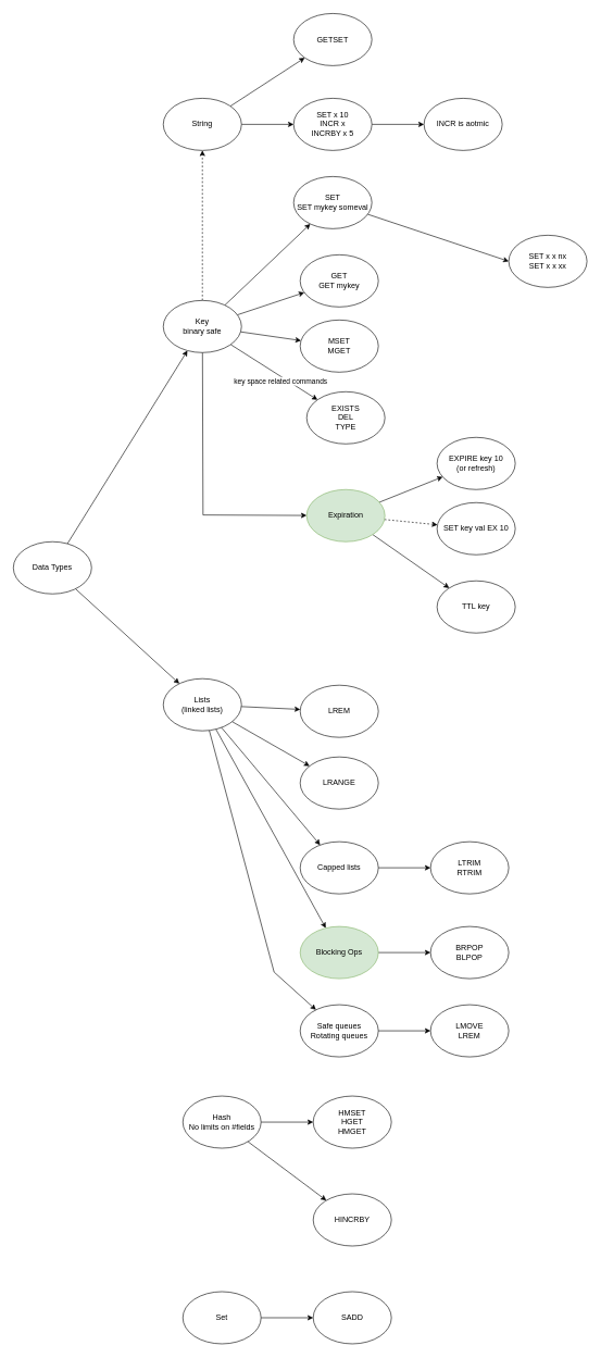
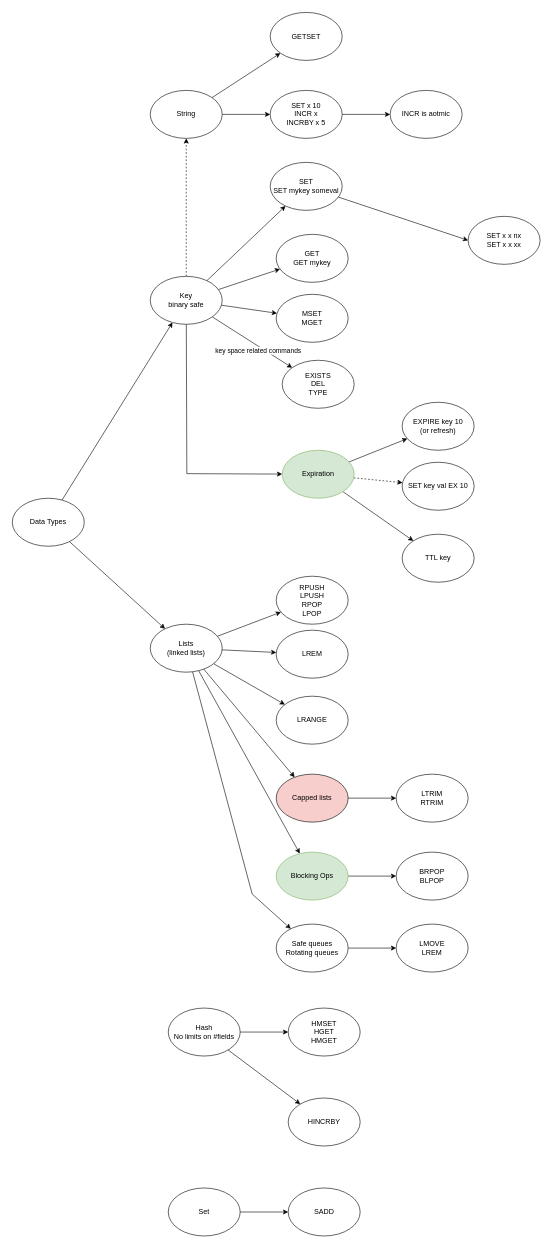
  <mxCell id="0" />
  <mxCell id="1" parent="0" />
  <mxCell id="2" value="" style="rounded=0;orthogonalLoop=1;jettySize=auto;html=1;" edge="1" parent="1" source="4" target="12"><mxGeometry relative="1" as="geometry" /></mxCell>
  <mxCell id="3" value="" style="edgeStyle=none;rounded=0;orthogonalLoop=1;jettySize=auto;html=1;" edge="1" parent="1" source="4" target="39"><mxGeometry relative="1" as="geometry" /></mxCell>
  <mxCell id="4" value="Data Types" style="ellipse;whiteSpace=wrap;html=1;" vertex="1" parent="1"><mxGeometry y="830" width="120" height="80" as="geometry" x="20" /></mxCell>
  <mxCell id="5" value="" style="edgeStyle=none;rounded=0;orthogonalLoop=1;jettySize=auto;html=1;" edge="1" parent="1" source="12" target="14"><mxGeometry relative="1" as="geometry" /></mxCell>
  <mxCell id="6" value="" style="edgeStyle=none;rounded=0;orthogonalLoop=1;jettySize=auto;html=1;" edge="1" parent="1" source="12" target="15"><mxGeometry relative="1" as="geometry" /></mxCell>
  <mxCell id="7" style="edgeStyle=none;rounded=0;orthogonalLoop=1;jettySize=auto;html=1;entryX=0.5;entryY=1;entryDx=0;entryDy=0;dashed=1;" edge="1" parent="1" source="12" target="19"><mxGeometry relative="1" as="geometry" /></mxCell>
  <mxCell id="8" value="" style="edgeStyle=none;rounded=0;orthogonalLoop=1;jettySize=auto;html=1;" edge="1" parent="1" source="12" target="24"><mxGeometry relative="1" as="geometry" /></mxCell>
  <mxCell id="9" value="" style="rounded=0;orthogonalLoop=1;jettySize=auto;html=1;" edge="1" parent="1" source="12" target="25"><mxGeometry relative="1" as="geometry" /></mxCell>
  <mxCell id="10" value="key space related commands" style="edgeLabel;html=1;align=center;verticalAlign=middle;resizable=0;points=[];" vertex="1" connectable="0" parent="9"><mxGeometry x="0.097" y="1" relative="1" as="geometry"><mxPoint x="2.66" y="10" as="offset" /></mxGeometry></mxCell>
  <mxCell id="11" value="" style="edgeStyle=none;rounded=0;orthogonalLoop=1;jettySize=auto;html=1;" edge="1" parent="1" source="12" target="29"><mxGeometry relative="1" as="geometry"><Array as="points"><mxPoint x="311" y="789" /></Array></mxGeometry></mxCell>
  <mxCell id="12" value="Key&lt;br&gt;binary safe" style="ellipse;whiteSpace=wrap;html=1;" vertex="1" parent="1"><mxGeometry x="250" y="460" width="120" height="80" as="geometry" /></mxCell>
  <mxCell id="13" style="edgeStyle=none;rounded=0;orthogonalLoop=1;jettySize=auto;html=1;entryX=0;entryY=0.5;entryDx=0;entryDy=0;" edge="1" parent="1" source="14" target="16"><mxGeometry relative="1" as="geometry" /></mxCell>
  <mxCell id="14" value="SET&lt;br&gt;SET mykey someval" style="ellipse;whiteSpace=wrap;html=1;" vertex="1" parent="1"><mxGeometry x="450" y="270" width="120" height="80" as="geometry" /></mxCell>
  <mxCell id="15" value="GET&lt;br&gt;GET mykey" style="ellipse;whiteSpace=wrap;html=1;" vertex="1" parent="1"><mxGeometry x="460" y="390" width="120" height="80" as="geometry" /></mxCell>
  <mxCell id="16" value="SET x x nx&lt;br&gt;SET x x xx" style="ellipse;whiteSpace=wrap;html=1;" vertex="1" parent="1"><mxGeometry x="780" y="360" width="120" height="80" as="geometry" /></mxCell>
  <mxCell id="17" value="" style="edgeStyle=none;rounded=0;orthogonalLoop=1;jettySize=auto;html=1;" edge="1" parent="1" source="19" target="21"><mxGeometry relative="1" as="geometry" /></mxCell>
  <mxCell id="18" value="" style="edgeStyle=none;rounded=0;orthogonalLoop=1;jettySize=auto;html=1;" edge="1" parent="1" source="19" target="23"><mxGeometry relative="1" as="geometry" /></mxCell>
  <mxCell id="19" value="String" style="ellipse;whiteSpace=wrap;html=1;" vertex="1" parent="1"><mxGeometry x="250" y="150" width="120" height="80" as="geometry" /></mxCell>
  <mxCell id="20" value="" style="edgeStyle=none;rounded=0;orthogonalLoop=1;jettySize=auto;html=1;" edge="1" parent="1" source="21" target="22"><mxGeometry relative="1" as="geometry" /></mxCell>
  <mxCell id="21" value="SET x 10&lt;br&gt;INCR x&lt;br&gt;INCRBY x 5" style="ellipse;whiteSpace=wrap;html=1;" vertex="1" parent="1"><mxGeometry x="450" y="150" width="120" height="80" as="geometry" /></mxCell>
  <mxCell id="22" value="INCR is aotmic" style="ellipse;whiteSpace=wrap;html=1;" vertex="1" parent="1"><mxGeometry x="650" y="150" width="120" height="80" as="geometry" /></mxCell>
  <mxCell id="23" value="GETSET" style="ellipse;whiteSpace=wrap;html=1;" vertex="1" parent="1"><mxGeometry x="450" y="20" width="120" height="80" as="geometry" /></mxCell>
  <mxCell id="24" value="MSET&lt;br&gt;MGET" style="ellipse;whiteSpace=wrap;html=1;" vertex="1" parent="1"><mxGeometry x="460" y="490" width="120" height="80" as="geometry" /></mxCell>
  <mxCell id="25" value="EXISTS&lt;br&gt;DEL&lt;br&gt;TYPE" style="ellipse;whiteSpace=wrap;html=1;" vertex="1" parent="1"><mxGeometry x="470" y="600" width="120" height="80" as="geometry" /></mxCell>
  <mxCell id="26" value="" style="edgeStyle=none;rounded=0;orthogonalLoop=1;jettySize=auto;html=1;" edge="1" parent="1" source="29" target="30"><mxGeometry relative="1" as="geometry" /></mxCell>
  <mxCell id="27" value="" style="edgeStyle=none;rounded=0;orthogonalLoop=1;jettySize=auto;html=1;dashed=1;" edge="1" parent="1" source="29" target="31"><mxGeometry relative="1" as="geometry" /></mxCell>
  <mxCell id="28" value="" style="edgeStyle=none;rounded=0;orthogonalLoop=1;jettySize=auto;html=1;" edge="1" parent="1" source="29" target="32"><mxGeometry relative="1" as="geometry" /></mxCell>
  <mxCell id="29" value="Expiration" style="ellipse;whiteSpace=wrap;html=1;fillColor=#d5e8d4;strokeColor=#82b366;" vertex="1" parent="1"><mxGeometry x="470" y="750" width="120" height="80" as="geometry" /></mxCell>
  <mxCell id="30" value="EXPIRE key 10&lt;br&gt;(or refresh)" style="ellipse;whiteSpace=wrap;html=1;" vertex="1" parent="1"><mxGeometry x="670" y="670" width="120" height="80" as="geometry" /></mxCell>
  <mxCell id="31" value="SET key val EX 10" style="ellipse;whiteSpace=wrap;html=1;" vertex="1" parent="1"><mxGeometry x="670" y="770" width="120" height="80" as="geometry" /></mxCell>
  <mxCell id="32" value="TTL key" style="ellipse;whiteSpace=wrap;html=1;" vertex="1" parent="1"><mxGeometry x="670" y="890" width="120" height="80" as="geometry" /></mxCell>
+ <mxCell id="33" value="" style="edgeStyle=none;rounded=0;orthogonalLoop=1;jettySize=auto;html=1;" edge="1" parent="1" source="39" target="40"><mxGeometry relative="1" as="geometry" /></mxCell>
  <mxCell id="34" value="" style="edgeStyle=none;rounded=0;orthogonalLoop=1;jettySize=auto;html=1;" edge="1" parent="1" source="39" target="41"><mxGeometry relative="1" as="geometry" /></mxCell>
  <mxCell id="35" value="" style="edgeStyle=none;rounded=0;orthogonalLoop=1;jettySize=auto;html=1;" edge="1" parent="1" source="39" target="42"><mxGeometry relative="1" as="geometry" /></mxCell>
  <mxCell id="36" value="" style="edgeStyle=none;rounded=0;orthogonalLoop=1;jettySize=auto;html=1;" edge="1" parent="1" source="39" target="44"><mxGeometry relative="1" as="geometry" /></mxCell>
  <mxCell id="37" value="" style="edgeStyle=none;rounded=0;orthogonalLoop=1;jettySize=auto;html=1;" edge="1" parent="1" source="39" target="47"><mxGeometry relative="1" as="geometry" /></mxCell>
  <mxCell id="38" value="" style="edgeStyle=none;rounded=0;orthogonalLoop=1;jettySize=auto;html=1;" edge="1" parent="1" source="39" target="50"><mxGeometry relative="1" as="geometry"><Array as="points"><mxPoint x="420" y="1490" /></Array></mxGeometry></mxCell>
  <mxCell id="39" value="Lists&lt;br&gt;(linked lists)" style="ellipse;whiteSpace=wrap;html=1;" vertex="1" parent="1"><mxGeometry x="250" y="1040" width="120" height="80" as="geometry" /></mxCell>
+ <mxCell id="40" value="RPUSH&lt;br&gt;LPUSH&lt;br&gt;RPOP&lt;br&gt;LPOP" style="ellipse;whiteSpace=wrap;html=1;" vertex="1" parent="1"><mxGeometry x="460" y="960" width="120" height="80" as="geometry" /></mxCell>
  <mxCell id="41" value="LRANGE" style="ellipse;whiteSpace=wrap;html=1;" vertex="1" parent="1"><mxGeometry x="460" y="1160" width="120" height="80" as="geometry" /></mxCell>
  <mxCell id="42" value="LREM" style="ellipse;whiteSpace=wrap;html=1;" vertex="1" parent="1"><mxGeometry x="460" y="1050" width="120" height="80" as="geometry" /></mxCell>
  <mxCell id="43" value="" style="edgeStyle=none;rounded=0;orthogonalLoop=1;jettySize=auto;html=1;" edge="1" parent="1" source="44" target="45"><mxGeometry relative="1" as="geometry" /></mxCell>
- <mxCell id="44" value="Capped lists" style="ellipse;whiteSpace=wrap;html=1;" vertex="1" parent="1"><mxGeometry x="460" y="1290" width="120" height="80" as="geometry" /></mxCell>
+ <mxCell id="44" value="Capped lists" style="ellipse;whiteSpace=wrap;html=1;fillColor=#f8cecc;" vertex="1" parent="1"><mxGeometry x="460" y="1290" width="120" height="80" as="geometry" /></mxCell>
  <mxCell id="45" value="LTRIM&lt;br&gt;RTRIM" style="ellipse;whiteSpace=wrap;html=1;" vertex="1" parent="1"><mxGeometry x="660" y="1290" width="120" height="80" as="geometry" /></mxCell>
  <mxCell id="46" value="" style="edgeStyle=none;rounded=0;orthogonalLoop=1;jettySize=auto;html=1;" edge="1" parent="1" source="47" target="48"><mxGeometry relative="1" as="geometry" /></mxCell>
  <mxCell id="47" value="Blocking Ops" style="ellipse;whiteSpace=wrap;html=1;fillColor=#d5e8d4;strokeColor=#82b366;" vertex="1" parent="1"><mxGeometry x="460" y="1420" width="120" height="80" as="geometry" /></mxCell>
  <mxCell id="48" value="BRPOP&lt;br&gt;BLPOP" style="ellipse;whiteSpace=wrap;html=1;" vertex="1" parent="1"><mxGeometry x="660" y="1420" width="120" height="80" as="geometry" /></mxCell>
  <mxCell id="49" value="" style="edgeStyle=none;rounded=0;orthogonalLoop=1;jettySize=auto;html=1;" edge="1" parent="1" source="50" target="51"><mxGeometry relative="1" as="geometry" /></mxCell>
  <mxCell id="50" value="Safe queues&lt;br&gt;Rotating queues" style="ellipse;whiteSpace=wrap;html=1;" vertex="1" parent="1"><mxGeometry x="460" y="1540" width="120" height="80" as="geometry" /></mxCell>
  <mxCell id="51" value="LMOVE&lt;br&gt;LREM" style="ellipse;whiteSpace=wrap;html=1;" vertex="1" parent="1"><mxGeometry x="660" y="1540" width="120" height="80" as="geometry" /></mxCell>
  <mxCell id="52" value="" style="edgeStyle=none;rounded=0;orthogonalLoop=1;jettySize=auto;html=1;" edge="1" parent="1" source="54" target="55"><mxGeometry relative="1" as="geometry" /></mxCell>
  <mxCell id="53" value="" style="edgeStyle=none;rounded=0;orthogonalLoop=1;jettySize=auto;html=1;" edge="1" parent="1" source="54" target="56"><mxGeometry relative="1" as="geometry" /></mxCell>
  <mxCell id="54" value="Hash&lt;br&gt;No limits on #fields" style="ellipse;whiteSpace=wrap;html=1;align=center;" vertex="1" parent="1"><mxGeometry x="280" y="1680" width="120" height="80" as="geometry" /></mxCell>
  <mxCell id="55" value="HMSET&lt;br&gt;HGET&lt;br&gt;HMGET" style="ellipse;whiteSpace=wrap;html=1;align=center;" vertex="1" parent="1"><mxGeometry x="480" y="1680" width="120" height="80" as="geometry" /></mxCell>
  <mxCell id="56" value="HINCRBY" style="ellipse;whiteSpace=wrap;html=1;align=center;" vertex="1" parent="1"><mxGeometry x="480" y="1830" width="120" height="80" as="geometry" /></mxCell>
  <mxCell id="57" value="" style="edgeStyle=none;rounded=0;orthogonalLoop=1;jettySize=auto;html=1;" edge="1" parent="1" source="58" target="59"><mxGeometry relative="1" as="geometry" /></mxCell>
  <mxCell id="58" value="Set" style="ellipse;whiteSpace=wrap;html=1;align=center;" vertex="1" parent="1"><mxGeometry x="280" y="1980" width="120" height="80" as="geometry" /></mxCell>
  <mxCell id="59" value="SADD" style="ellipse;whiteSpace=wrap;html=1;align=center;" vertex="1" parent="1"><mxGeometry x="480" y="1980" width="120" height="80" as="geometry" /></mxCell>
